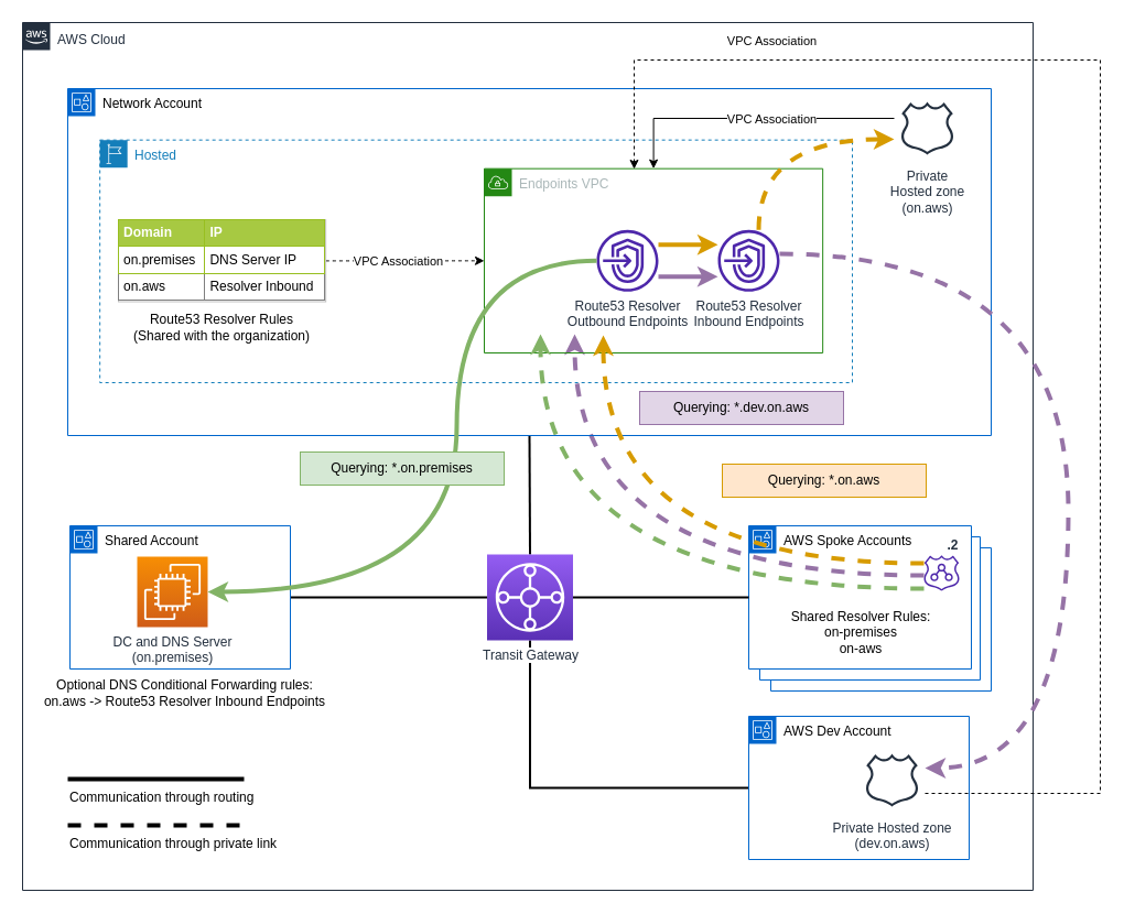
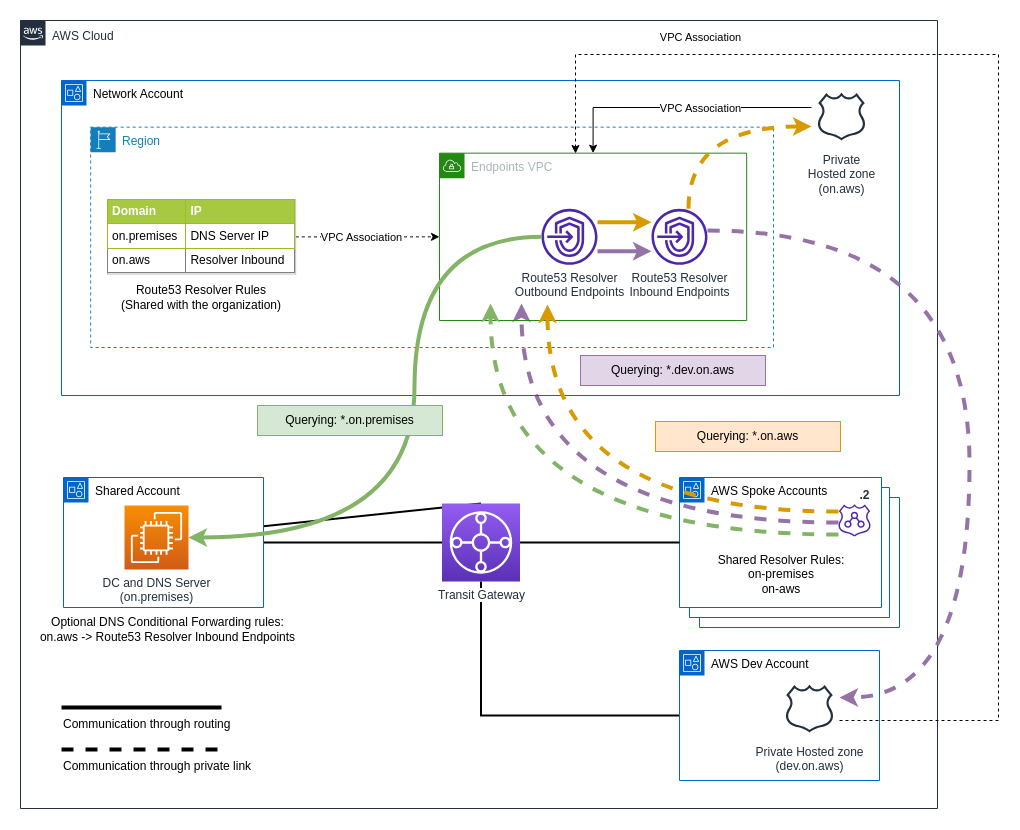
  <mxCell id="0" />
  <mxCell id="1" parent="0" />
  <mxCell id="2" value="AWS Accounts" style="points=[[0,0],[0.25,0],[0.5,0],[0.75,0],[1,0],[1,0.25],[1,0.5],[1,0.75],[1,1],[0.75,1],[0.5,1],[0.25,1],[0,1],[0,0.75],[0,0.5],[0,0.25]];outlineConnect=0;gradientColor=none;html=1;whiteSpace=wrap;fontSize=12;fontStyle=0;container=1;pointerEvents=0;collapsible=0;recursiveResize=0;shape=mxgraph.aws4.group;grIcon=mxgraph.aws4.group_account;strokeColor=#0066CC;fillColor=default;verticalAlign=top;align=left;spacingLeft=30;fontColor=#000000;dashed=0;" parent="1" vertex="1"><mxGeometry x="699" y="497" width="200" height="130" as="geometry" /></mxCell>
  <mxCell id="3" value="AWS Accounts" style="points=[[0,0],[0.25,0],[0.5,0],[0.75,0],[1,0],[1,0.25],[1,0.5],[1,0.75],[1,1],[0.75,1],[0.5,1],[0.25,1],[0,1],[0,0.75],[0,0.5],[0,0.25]];outlineConnect=0;gradientColor=none;html=1;whiteSpace=wrap;fontSize=12;fontStyle=0;container=1;pointerEvents=0;collapsible=0;recursiveResize=0;shape=mxgraph.aws4.group;grIcon=mxgraph.aws4.group_account;strokeColor=#0066CC;fillColor=default;verticalAlign=top;align=left;spacingLeft=30;fontColor=#000000;dashed=0;" parent="1" vertex="1"><mxGeometry x="689" y="487" width="200" height="130" as="geometry" /></mxCell>
  <mxCell id="4" value="AWS Spoke Accounts" style="points=[[0,0],[0.25,0],[0.5,0],[0.75,0],[1,0],[1,0.25],[1,0.5],[1,0.75],[1,1],[0.75,1],[0.5,1],[0.25,1],[0,1],[0,0.75],[0,0.5],[0,0.25]];outlineConnect=0;gradientColor=none;html=1;whiteSpace=wrap;fontSize=12;fontStyle=0;container=1;pointerEvents=0;collapsible=0;recursiveResize=0;shape=mxgraph.aws4.group;grIcon=mxgraph.aws4.group_account;strokeColor=#0066CC;fillColor=default;verticalAlign=top;align=left;spacingLeft=30;fontColor=#000000;dashed=0;" parent="1" vertex="1"><mxGeometry x="679" y="477" width="202" height="130" as="geometry" /></mxCell>
  <mxCell id="5" value="Shared Resolver Rules:&lt;br&gt;on-premises&lt;br&gt;on-aws" style="text;html=1;strokeColor=none;fillColor=none;align=center;verticalAlign=middle;whiteSpace=wrap;rounded=0;" parent="4" vertex="1"><mxGeometry x="2" y="73" width="200" height="48" as="geometry" /></mxCell>
  <mxCell id="6" value=".2" style="sketch=0;outlineConnect=0;fontColor=#232F3E;gradientColor=none;fillColor=#4D27AA;strokeColor=none;dashed=0;verticalLabelPosition=top;verticalAlign=bottom;align=center;html=1;fontSize=12;fontStyle=1;aspect=fixed;pointerEvents=1;shape=mxgraph.aws4.route_53_resolver;spacingTop=-8;spacingLeft=20;labelPosition=center;" parent="4" vertex="1"><mxGeometry x="159" y="27" width="32" height="32" as="geometry" /></mxCell>
  <mxCell id="7" style="edgeStyle=orthogonalEdgeStyle;curved=1;rounded=0;orthogonalLoop=1;jettySize=auto;html=1;strokeWidth=4;fillColor=#e1d5e7;strokeColor=#9673a6;dashed=1;" parent="1" source="6" edge="1"><mxGeometry relative="1" as="geometry"><mxPoint x="521" y="303" as="targetPoint" /><Array as="points"><mxPoint x="521" y="522" /></Array></mxGeometry></mxCell>
  <mxCell id="8" value="AWS Cloud" style="points=[[0,0],[0.25,0],[0.5,0],[0.75,0],[1,0],[1,0.25],[1,0.5],[1,0.75],[1,1],[0.75,1],[0.5,1],[0.25,1],[0,1],[0,0.75],[0,0.5],[0,0.25]];outlineConnect=0;gradientColor=none;html=1;whiteSpace=wrap;fontSize=12;fontStyle=0;shape=mxgraph.aws4.group;grIcon=mxgraph.aws4.group_aws_cloud_alt;strokeColor=#232F3E;fillColor=none;verticalAlign=top;align=left;spacingLeft=30;fontColor=#232F3E;dashed=0;labelBackgroundColor=#ffffff;container=0;pointerEvents=0;collapsible=0;recursiveResize=0;labelBorderColor=none;spacingTop=2;" parent="1" vertex="1"><mxGeometry x="20" y="20" width="917" height="788" as="geometry" /></mxCell>
- <mxCell id="9" style="rounded=0;orthogonalLoop=1;jettySize=auto;html=1;entryX=0.5;entryY=1;entryDx=0;entryDy=0;startArrow=none;startFill=0;endArrow=none;endFill=0;exitX=0.5;exitY=0;exitDx=0;exitDy=0;exitPerimeter=0;strokeWidth=2;" parent="1" source="11" target="15" edge="1"><mxGeometry relative="1" as="geometry"><mxPoint x="890.5" y="530" as="targetPoint" /></mxGeometry></mxCell>
+ <mxCell id="9" style="rounded=0;orthogonalLoop=1;jettySize=auto;html=1;startArrow=none;startFill=0;endArrow=none;endFill=0;exitX=0.5;exitY=0;exitDx=0;exitDy=0;exitPerimeter=0;strokeWidth=2;" parent="1" source="11" target="29" edge="1"><mxGeometry relative="1" as="geometry"><mxPoint x="890.5" y="530" as="targetPoint" /></mxGeometry></mxCell>
  <mxCell id="10" style="edgeStyle=orthogonalEdgeStyle;rounded=0;orthogonalLoop=1;jettySize=auto;html=1;entryX=0;entryY=0.5;entryDx=0;entryDy=0;strokeWidth=2;endArrow=none;endFill=0;" parent="1" source="11" target="37" edge="1"><mxGeometry relative="1" as="geometry"><Array as="points"><mxPoint x="481" y="715" /></Array></mxGeometry></mxCell>
  <mxCell id="11" value="Transit Gateway" style="sketch=0;points=[[0,0,0],[0.25,0,0],[0.5,0,0],[0.75,0,0],[1,0,0],[0,1,0],[0.25,1,0],[0.5,1,0],[0.75,1,0],[1,1,0],[0,0.25,0],[0,0.5,0],[0,0.75,0],[1,0.25,0],[1,0.5,0],[1,0.75,0]];outlineConnect=0;fontColor=#232F3E;gradientColor=#945DF2;gradientDirection=north;fillColor=#5A30B5;strokeColor=#ffffff;dashed=0;verticalLabelPosition=bottom;verticalAlign=top;align=center;html=1;fontSize=12;fontStyle=0;aspect=fixed;shape=mxgraph.aws4.resourceIcon;resIcon=mxgraph.aws4.transit_gateway;labelBackgroundColor=default;labelBorderColor=none;" parent="1" vertex="1"><mxGeometry x="441.5" y="503" width="78" height="78" as="geometry" /></mxCell>
  <mxCell id="12" style="edgeStyle=orthogonalEdgeStyle;rounded=0;orthogonalLoop=1;jettySize=auto;html=1;entryX=1;entryY=0.5;entryDx=0;entryDy=0;entryPerimeter=0;startArrow=none;startFill=0;endArrow=none;endFill=0;strokeWidth=2;" parent="1" source="4" target="11" edge="1"><mxGeometry relative="1" as="geometry" /></mxCell>
  <mxCell id="13" style="edgeStyle=orthogonalEdgeStyle;rounded=0;orthogonalLoop=1;jettySize=auto;html=1;entryX=1;entryY=0.5;entryDx=0;entryDy=0;startArrow=none;startFill=0;endArrow=none;endFill=0;exitX=0;exitY=0.5;exitDx=0;exitDy=0;exitPerimeter=0;strokeWidth=2;" parent="1" source="11" target="28" edge="1"><mxGeometry relative="1" as="geometry"><mxPoint x="819" y="542" as="sourcePoint" /><mxPoint x="887" y="542.5" as="targetPoint" /></mxGeometry></mxCell>
  <mxCell id="14" value="Optional DNS Conditional Forwarding rules:&lt;br&gt;on.aws -&amp;gt; Route53 Resolver Inbound Endpoints" style="text;html=1;strokeColor=none;fillColor=none;align=center;verticalAlign=middle;whiteSpace=wrap;rounded=0;" parent="1" vertex="1"><mxGeometry x="38" y="614" width="259" height="30" as="geometry" /></mxCell>
  <mxCell id="15" value="&lt;font color=&quot;#000000&quot;&gt;Network Account&lt;/font&gt;" style="points=[[0,0],[0.25,0],[0.5,0],[0.75,0],[1,0],[1,0.25],[1,0.5],[1,0.75],[1,1],[0.75,1],[0.5,1],[0.25,1],[0,1],[0,0.75],[0,0.5],[0,0.25]];outlineConnect=0;gradientColor=none;html=1;whiteSpace=wrap;fontSize=12;fontStyle=0;container=1;pointerEvents=0;collapsible=0;recursiveResize=0;shape=mxgraph.aws4.group;grIcon=mxgraph.aws4.group_account;strokeColor=#0066CC;fillColor=none;verticalAlign=top;align=left;spacingLeft=30;fontColor=#3399FF;dashed=0;labelBackgroundColor=default;labelBorderColor=none;" parent="1" vertex="1"><mxGeometry x="61" y="80" width="838" height="315" as="geometry" /></mxCell>
  <mxCell id="16" value="Private&lt;br&gt;Hosted zone&lt;br&gt;(on.aws)" style="sketch=0;outlineConnect=0;fontColor=#232F3E;gradientColor=none;strokeColor=#232F3E;fillColor=#ffffff;dashed=0;verticalLabelPosition=bottom;verticalAlign=top;align=center;html=1;fontSize=12;fontStyle=0;aspect=fixed;shape=mxgraph.aws4.resourceIcon;resIcon=mxgraph.aws4.hosted_zone;" parent="15" vertex="1"><mxGeometry x="750" y="6.0" width="60" height="60" as="geometry" /></mxCell>
  <mxCell id="17" value="Querying: *.dev.on.aws" style="text;html=1;strokeColor=#9673a6;fillColor=#e1d5e7;align=center;verticalAlign=middle;whiteSpace=wrap;rounded=0;" parent="15" vertex="1"><mxGeometry x="519" y="275" width="185" height="30" as="geometry" /></mxCell>
- <mxCell id="18" value="Hosted" style="points=[[0,0],[0.25,0],[0.5,0],[0.75,0],[1,0],[1,0.25],[1,0.5],[1,0.75],[1,1],[0.75,1],[0.5,1],[0.25,1],[0,1],[0,0.75],[0,0.5],[0,0.25]];outlineConnect=0;gradientColor=none;html=1;whiteSpace=wrap;fontSize=12;fontStyle=0;container=1;pointerEvents=0;collapsible=0;recursiveResize=0;shape=mxgraph.aws4.group;grIcon=mxgraph.aws4.group_region;strokeColor=#147EBA;fillColor=none;verticalAlign=top;align=left;spacingLeft=30;fontColor=#147EBA;dashed=1;" parent="1" vertex="1"><mxGeometry x="90.17" y="126.67" width="682.83" height="220.33" as="geometry" /></mxCell>
+ <mxCell id="18" value="Region" style="points=[[0,0],[0.25,0],[0.5,0],[0.75,0],[1,0],[1,0.25],[1,0.5],[1,0.75],[1,1],[0.75,1],[0.5,1],[0.25,1],[0,1],[0,0.75],[0,0.5],[0,0.25]];outlineConnect=0;gradientColor=none;html=1;whiteSpace=wrap;fontSize=12;fontStyle=0;container=1;pointerEvents=0;collapsible=0;recursiveResize=0;shape=mxgraph.aws4.group;grIcon=mxgraph.aws4.group_region;strokeColor=#147EBA;fillColor=none;verticalAlign=top;align=left;spacingLeft=30;fontColor=#147EBA;dashed=1;" parent="1" vertex="1"><mxGeometry x="90.17" y="126.67" width="682.83" height="220.33" as="geometry" /></mxCell>
  <mxCell id="19" value="Route53 Resolver Rules&lt;br&gt;(Shared with the organization)" style="text;html=1;strokeColor=none;fillColor=none;align=center;verticalAlign=middle;whiteSpace=wrap;rounded=0;" parent="18" vertex="1"><mxGeometry x="26.92" y="155.33" width="167.99" height="30" as="geometry" /></mxCell>
  <mxCell id="20" value="Endpoints VPC" style="points=[[0,0],[0.25,0],[0.5,0],[0.75,0],[1,0],[1,0.25],[1,0.5],[1,0.75],[1,1],[0.75,1],[0.5,1],[0.25,1],[0,1],[0,0.75],[0,0.5],[0,0.25]];outlineConnect=0;gradientColor=none;html=1;whiteSpace=wrap;fontSize=12;fontStyle=0;container=1;pointerEvents=0;collapsible=0;recursiveResize=0;shape=mxgraph.aws4.group;grIcon=mxgraph.aws4.group_vpc;strokeColor=#248814;fillColor=none;verticalAlign=top;align=left;spacingLeft=30;fontColor=#AAB7B8;dashed=0;" parent="18" vertex="1"><mxGeometry x="348.83" y="26" width="307.17" height="167.33" as="geometry" /></mxCell>
  <mxCell id="21" value="Route53 Resolver&lt;br&gt;Outbound Endpoints" style="sketch=0;outlineConnect=0;fontColor=#232F3E;gradientColor=none;fillColor=#4D27AA;strokeColor=none;dashed=0;verticalLabelPosition=bottom;verticalAlign=top;align=center;html=1;fontSize=12;fontStyle=0;aspect=fixed;pointerEvents=1;shape=mxgraph.aws4.endpoints;labelBackgroundColor=default;labelBorderColor=none;spacingTop=0;" parent="20" vertex="1"><mxGeometry x="102.004" y="55.67" width="56" height="56" as="geometry" /></mxCell>
  <mxCell id="22" value="Route53 Resolver&lt;br&gt;Inbound Endpoints" style="sketch=0;outlineConnect=0;fontColor=#232F3E;gradientColor=none;fillColor=#4D27AA;strokeColor=none;dashed=0;verticalLabelPosition=bottom;verticalAlign=top;align=center;html=1;fontSize=12;fontStyle=0;aspect=fixed;pointerEvents=1;shape=mxgraph.aws4.endpoints;labelBackgroundColor=default;labelBorderColor=none;spacingTop=0;" parent="20" vertex="1"><mxGeometry x="212.004" y="55.67" width="56" height="56" as="geometry" /></mxCell>
  <mxCell id="23" style="edgeStyle=orthogonalEdgeStyle;curved=1;rounded=0;orthogonalLoop=1;jettySize=auto;html=1;strokeWidth=4;fillColor=#e1d5e7;strokeColor=#9673a6;" parent="20" source="21" target="22" edge="1"><mxGeometry relative="1" as="geometry"><mxPoint x="250" y="157.33" as="targetPoint" /><Array as="points"><mxPoint x="160" y="98" /><mxPoint x="160" y="98" /></Array><mxPoint x="407" y="366.33" as="sourcePoint" /></mxGeometry></mxCell>
  <mxCell id="24" style="edgeStyle=orthogonalEdgeStyle;curved=1;rounded=0;orthogonalLoop=1;jettySize=auto;html=1;strokeWidth=4;fillColor=#e1d5e7;strokeColor=#D79B00;" parent="20" source="21" target="22" edge="1"><mxGeometry relative="1" as="geometry"><mxPoint x="222.004" y="93.63" as="targetPoint" /><Array as="points"><mxPoint x="160" y="69" /><mxPoint x="160" y="69" /></Array><mxPoint x="118.004" y="93.63" as="sourcePoint" /></mxGeometry></mxCell>
  <mxCell id="25" style="edgeStyle=orthogonalEdgeStyle;curved=1;rounded=0;orthogonalLoop=1;jettySize=auto;html=1;entryX=0;entryY=0.5;entryDx=0;entryDy=0;strokeWidth=1;dashed=1;" parent="18" source="27" target="20" edge="1"><mxGeometry relative="1" as="geometry" /></mxCell>
  <mxCell id="26" value="VPC Association" style="edgeLabel;html=1;align=center;verticalAlign=middle;resizable=0;points=[];" parent="25" vertex="1" connectable="0"><mxGeometry x="0.034" y="-1" relative="1" as="geometry"><mxPoint x="-9" y="-1" as="offset" /></mxGeometry></mxCell>
  <mxCell id="27" value="&lt;table style=&quot;width: 100% ; height: 100% ; border-collapse: collapse&quot; width=&quot;100%&quot; cellpadding=&quot;4&quot; border=&quot;1&quot;&gt;&lt;tbody&gt;&lt;tr style=&quot;background-color: #a7c942 ; color: #ffffff ; border: 1px solid #98bf21&quot;&gt;&lt;th align=&quot;left&quot;&gt;Domain&lt;/th&gt;&lt;th align=&quot;left&quot;&gt;IP&lt;/th&gt;&lt;/tr&gt;&lt;tr style=&quot;border: 1px solid #98bf21&quot;&gt;&lt;td&gt;on.premises&lt;/td&gt;&lt;td&gt;DNS Server IP&lt;/td&gt;&lt;/tr&gt;&lt;tr&gt;&lt;td&gt;on.aws&lt;/td&gt;&lt;td&gt;Resolver Inbound&lt;/td&gt;&lt;/tr&gt;&lt;/tbody&gt;&lt;/table&gt;" style="text;html=1;strokeColor=#c0c0c0;fillColor=#ffffff;overflow=fill;rounded=0;" parent="18" vertex="1"><mxGeometry x="16.83" y="72.5" width="188.17" height="74.33" as="geometry" /></mxCell>
  <mxCell id="28" value="Shared Account" style="points=[[0,0],[0.25,0],[0.5,0],[0.75,0],[1,0],[1,0.25],[1,0.5],[1,0.75],[1,1],[0.75,1],[0.5,1],[0.25,1],[0,1],[0,0.75],[0,0.5],[0,0.25]];outlineConnect=0;gradientColor=none;html=1;whiteSpace=wrap;fontSize=12;fontStyle=0;container=1;pointerEvents=0;collapsible=0;recursiveResize=0;shape=mxgraph.aws4.group;grIcon=mxgraph.aws4.group_account;strokeColor=#0066CC;fillColor=default;verticalAlign=top;align=left;spacingLeft=30;fontColor=#000000;dashed=0;" parent="1" vertex="1"><mxGeometry x="63" y="477" width="200" height="130" as="geometry" /></mxCell>
  <mxCell id="29" value="DC and DNS Server&lt;br&gt;(on.premises)" style="sketch=0;points=[[0,0,0],[0.25,0,0],[0.5,0,0],[0.75,0,0],[1,0,0],[0,1,0],[0.25,1,0],[0.5,1,0],[0.75,1,0],[1,1,0],[0,0.25,0],[0,0.5,0],[0,0.75,0],[1,0.25,0],[1,0.5,0],[1,0.75,0]];outlineConnect=0;fontColor=#232F3E;gradientColor=#F78E04;gradientDirection=north;fillColor=#D05C17;strokeColor=#ffffff;dashed=0;verticalLabelPosition=bottom;verticalAlign=top;align=center;html=1;fontSize=12;fontStyle=0;aspect=fixed;shape=mxgraph.aws4.resourceIcon;resIcon=mxgraph.aws4.ec2;" parent="28" vertex="1"><mxGeometry x="61" y="28" width="64" height="64" as="geometry" /></mxCell>
  <mxCell id="30" style="edgeStyle=orthogonalEdgeStyle;rounded=0;orthogonalLoop=1;jettySize=auto;html=1;strokeWidth=4;dashed=1;fillColor=#d5e8d4;strokeColor=#82b366;curved=1;" parent="1" source="6" edge="1"><mxGeometry relative="1" as="geometry"><mxPoint x="490" y="303" as="targetPoint" /><Array as="points"><mxPoint x="490" y="534" /></Array></mxGeometry></mxCell>
  <mxCell id="31" style="edgeStyle=orthogonalEdgeStyle;curved=1;rounded=0;orthogonalLoop=1;jettySize=auto;html=1;strokeWidth=4;fillColor=#d5e8d4;strokeColor=#82b366;entryX=1;entryY=0.5;entryDx=0;entryDy=0;entryPerimeter=0;" parent="1" source="21" target="29" edge="1"><mxGeometry relative="1" as="geometry"><mxPoint x="741.975" y="238.7" as="sourcePoint" /><Array as="points"><mxPoint x="414" y="236" /><mxPoint x="414" y="537" /></Array></mxGeometry></mxCell>
  <mxCell id="32" style="edgeStyle=orthogonalEdgeStyle;curved=1;rounded=0;orthogonalLoop=1;jettySize=auto;html=1;strokeWidth=4;fillColor=#ffe6cc;strokeColor=#d79b00;dashed=1;" parent="1" source="6" edge="1"><mxGeometry relative="1" as="geometry"><mxPoint x="547" y="304" as="targetPoint" /><Array as="points"><mxPoint x="547" y="511" /></Array></mxGeometry></mxCell>
  <mxCell id="33" style="edgeStyle=orthogonalEdgeStyle;rounded=0;orthogonalLoop=1;jettySize=auto;html=1;entryX=0.5;entryY=0;entryDx=0;entryDy=0;dashed=0;" parent="1" source="16" target="20" edge="1"><mxGeometry relative="1" as="geometry"><Array as="points"><mxPoint x="593" y="107" /></Array></mxGeometry></mxCell>
  <mxCell id="34" value="VPC Association" style="edgeLabel;html=1;align=center;verticalAlign=middle;resizable=0;points=[];" parent="33" vertex="1" connectable="0"><mxGeometry x="0.227" relative="1" as="geometry"><mxPoint x="50" as="offset" /></mxGeometry></mxCell>
  <mxCell id="35" value="Querying: *.on.aws" style="text;html=1;strokeColor=#d79b00;fillColor=#ffe6cc;align=center;verticalAlign=middle;whiteSpace=wrap;rounded=0;" parent="1" vertex="1"><mxGeometry x="655" y="421" width="185" height="30" as="geometry" /></mxCell>
  <mxCell id="36" style="edgeStyle=orthogonalEdgeStyle;curved=1;rounded=0;orthogonalLoop=1;jettySize=auto;html=1;strokeWidth=4;fillColor=#ffe6cc;strokeColor=#d79b00;dashed=1;" parent="1" source="22" target="16" edge="1"><mxGeometry relative="1" as="geometry"><Array as="points"><mxPoint x="688" y="126" /></Array></mxGeometry></mxCell>
  <mxCell id="37" value="AWS Dev Account" style="points=[[0,0],[0.25,0],[0.5,0],[0.75,0],[1,0],[1,0.25],[1,0.5],[1,0.75],[1,1],[0.75,1],[0.5,1],[0.25,1],[0,1],[0,0.75],[0,0.5],[0,0.25]];outlineConnect=0;gradientColor=none;html=1;whiteSpace=wrap;fontSize=12;fontStyle=0;container=1;pointerEvents=0;collapsible=0;recursiveResize=0;shape=mxgraph.aws4.group;grIcon=mxgraph.aws4.group_account;strokeColor=#0066CC;fillColor=default;verticalAlign=top;align=left;spacingLeft=30;fontColor=#000000;dashed=0;" parent="1" vertex="1"><mxGeometry x="679" y="650" width="200" height="130" as="geometry" /></mxCell>
  <mxCell id="38" value="Private Hosted zone&lt;br&gt;(dev.on.aws)" style="sketch=0;outlineConnect=0;fontColor=#232F3E;gradientColor=none;strokeColor=#232F3E;fillColor=#ffffff;dashed=0;verticalLabelPosition=bottom;verticalAlign=top;align=center;html=1;fontSize=12;fontStyle=0;aspect=fixed;shape=mxgraph.aws4.resourceIcon;resIcon=mxgraph.aws4.hosted_zone;" parent="37" vertex="1"><mxGeometry x="100" y="28.0" width="60" height="60" as="geometry" /></mxCell>
  <mxCell id="39" style="edgeStyle=orthogonalEdgeStyle;curved=1;rounded=0;orthogonalLoop=1;jettySize=auto;html=1;dashed=1;strokeWidth=4;fillColor=#e1d5e7;strokeColor=#9673a6;" parent="1" source="22" target="38" edge="1"><mxGeometry relative="1" as="geometry"><Array as="points"><mxPoint x="969" y="230" /><mxPoint x="969" y="697" /></Array></mxGeometry></mxCell>
- <mxCell id="40" value="Querying: *.on.premises" style="text;html=1;strokeColor=#82b366;fillColor=#d5e8d4;align=center;verticalAlign=middle;whiteSpace=wrap;rounded=0;" parent="1" vertex="1"><mxGeometry x="272" y="410" width="185" height="30" as="geometry" /></mxCell>
+ <mxCell id="40" value="Querying: *.on.premises" style="text;html=1;strokeColor=#82b366;fillColor=#d5e8d4;align=center;verticalAlign=middle;whiteSpace=wrap;rounded=0;" parent="1" vertex="1"><mxGeometry x="257" y="405" width="185" height="30" as="geometry" /></mxCell>
  <mxCell id="41" style="edgeStyle=orthogonalEdgeStyle;rounded=0;orthogonalLoop=1;jettySize=auto;html=1;strokeWidth=1;dashed=1;" parent="1" source="38" edge="1"><mxGeometry relative="1" as="geometry"><mxPoint x="575" y="153" as="targetPoint" /><Array as="points"><mxPoint x="998" y="720" /><mxPoint x="998" y="54" /><mxPoint x="575" y="54" /><mxPoint x="575" y="153" /></Array></mxGeometry></mxCell>
  <mxCell id="42" value="VPC Association" style="edgeLabel;html=1;align=center;verticalAlign=middle;resizable=0;points=[];" parent="41" vertex="1" connectable="0"><mxGeometry x="-0.25" y="-3" relative="1" as="geometry"><mxPoint x="-302" y="-338" as="offset" /></mxGeometry></mxCell>
  <mxCell id="43" value="Communication through routing" style="line;strokeWidth=4;html=1;perimeter=backbonePerimeter;points=[];outlineConnect=0;fillColor=default;align=left;" parent="1" vertex="1"><mxGeometry x="61" y="702" width="160" height="10" as="geometry" /></mxCell>
  <mxCell id="44" value="Communication through private link" style="line;strokeWidth=4;html=1;perimeter=backbonePerimeter;points=[];outlineConnect=0;fillColor=default;dashed=1;align=left;" parent="1" vertex="1"><mxGeometry x="61" y="744" width="160" height="10" as="geometry" /></mxCell>
